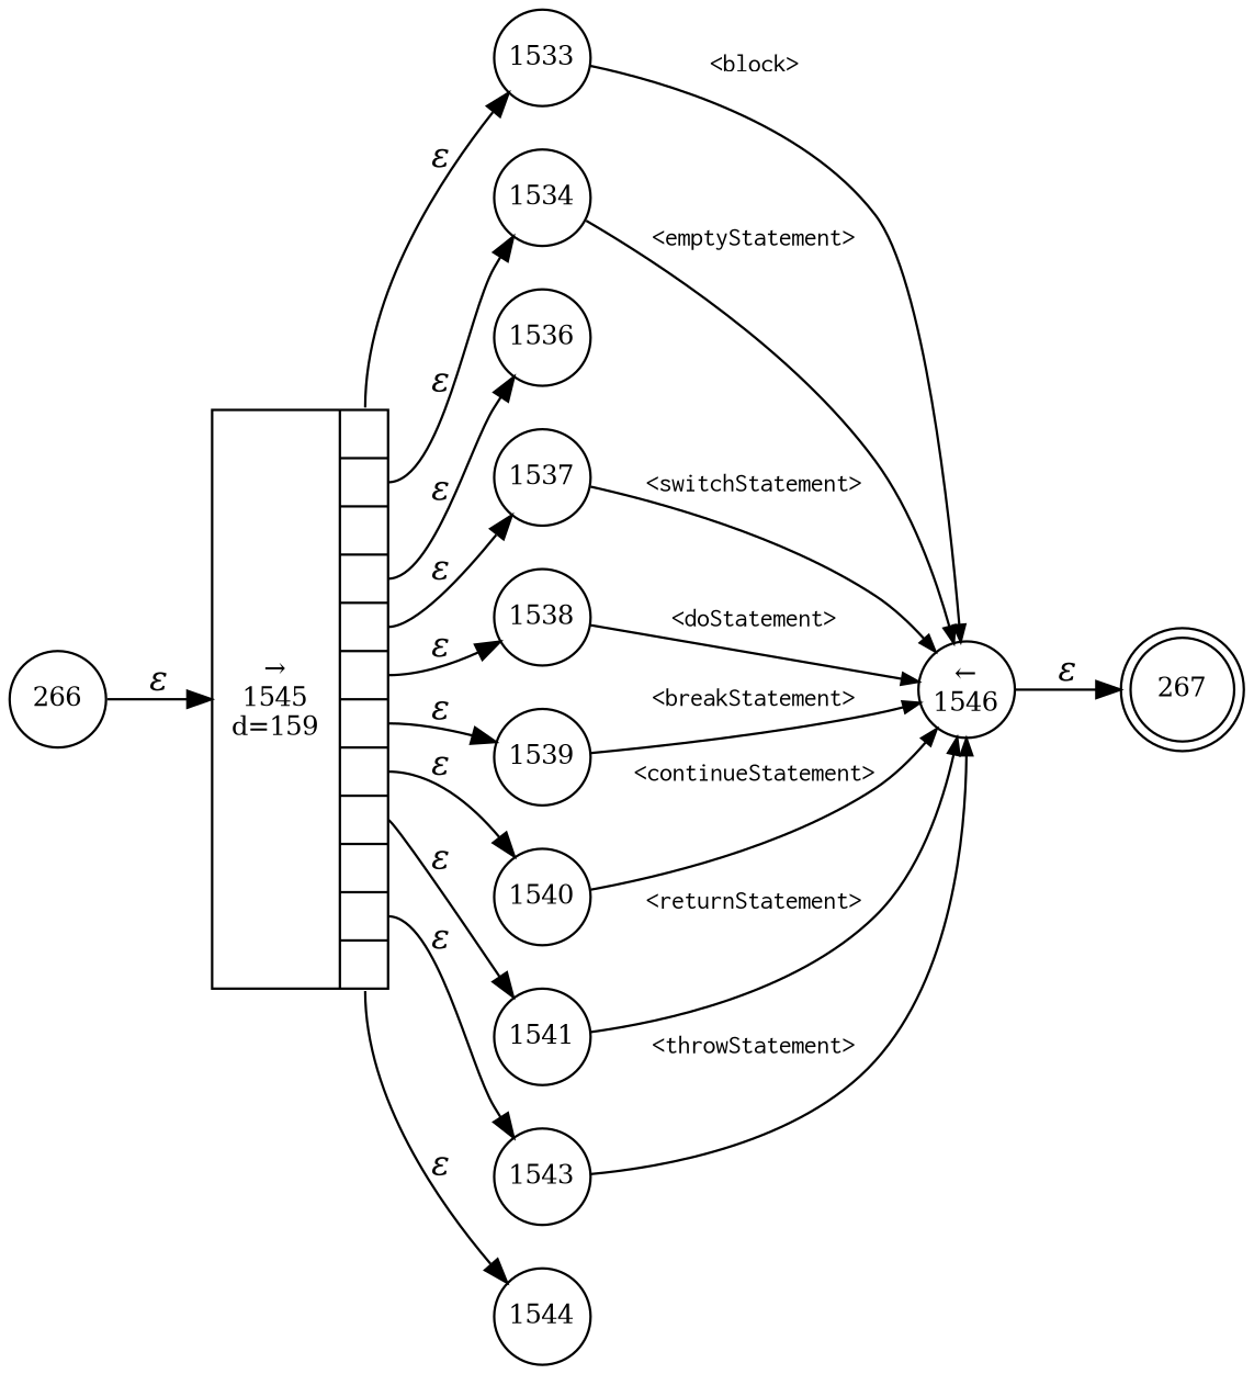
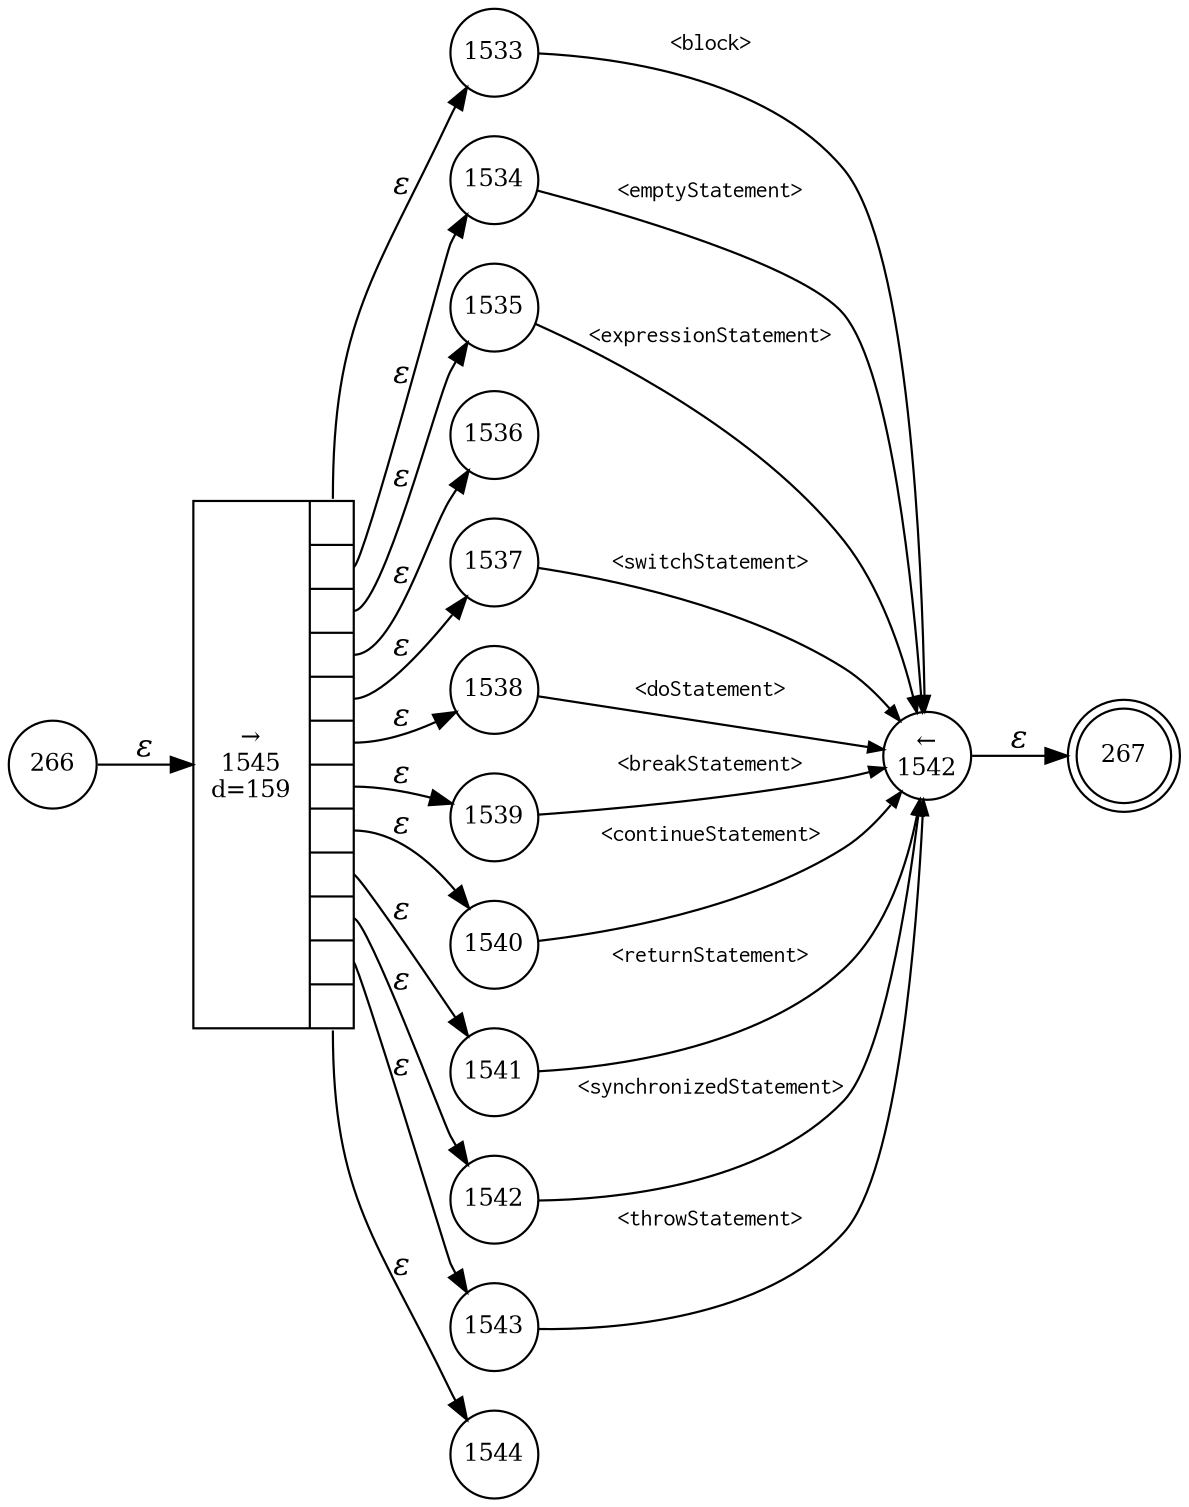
  digraph {
    rankdir=LR
    node [fixedsize=true fontsize=11 shape=circle peripheries=1]
    edge [fontname="Times-Italic"]
    n1 [label=267 shape=doublecircle width=.6 peripheries=""]
    n2 [label=1536 width=.55]
-   n3 [label="&larr;\n1546" width=.55]
+   n3 [label="&larr;\n1542" width=.55]
    n4 [label=1537 width=.55]
    n5 [label=1538 width=.55]
    n6 [label=1539 width=.55]
    n7 [label=1540 width=.55]
    n8 [label=1541 width=.55]
+   n9 [label=1542 width=.55]
    n10 [label=1543 width=.55]
    n11 [label=1544 width=.55]
    n12 [fixedsize=false label="{&rarr;\n1545\nd=159|{<p0>|<p1>|<p2>|<p3>|<p4>|<p5>|<p6>|<p7>|<p8>|<p9>|<p10>|<p11>}}" shape=record]
    n13 [label=1533 width=.55]
    n14 [label=1534 width=.55]
+   n15 [label=1535 width=.55]
    n16 [label=266 width=.55]
    n3 -> n1 [label="&epsilon;"]
    n4 -> n3 [arrowhead=normal arrowsize=.7 fontname=Courier fontsize=11 label="<switchStatement>"]
    n5 -> n3 [arrowhead=normal arrowsize=.7 fontname=Courier fontsize=11 label="<doStatement>"]
    n6 -> n3 [arrowhead=normal arrowsize=.7 fontname=Courier fontsize=11 label="<breakStatement>"]
    n7 -> n3 [arrowhead=normal arrowsize=.7 fontname=Courier fontsize=11 label="<continueStatement>"]
    n8 -> n3 [arrowhead=normal arrowsize=.7 fontname=Courier fontsize=11 label="<returnStatement>"]
+   n9 -> n3 [arrowhead=normal arrowsize=.7 fontname=Courier fontsize=11 label="<synchronizedStatement>"]
    n10 -> n3 [arrowhead=normal arrowsize=.7 fontname=Courier fontsize=11 label="<throwStatement>"]
    n12 -> n2 [label="&epsilon;" tailport=p3]
    n12 -> n4 [label="&epsilon;" tailport=p4]
    n12 -> n5 [label="&epsilon;" tailport=p5]
    n12 -> n6 [label="&epsilon;" tailport=p6]
    n12 -> n7 [label="&epsilon;" tailport=p7]
    n12 -> n8 [label="&epsilon;" tailport=p8]
+   n12 -> n9 [label="&epsilon;" tailport=p9]
    n12 -> n10 [label="&epsilon;" tailport=p10]
    n12 -> n11 [label="&epsilon;" tailport=p11]
    n12 -> n13 [label="&epsilon;" tailport=p0]
    n12 -> n14 [label="&epsilon;" tailport=p1]
+   n12 -> n15 [label="&epsilon;" tailport=p2]
    n13 -> n3 [arrowhead=normal arrowsize=.7 fontname=Courier fontsize=11 label="<block>"]
    n14 -> n3 [arrowhead=normal arrowsize=.7 fontname=Courier fontsize=11 label="<emptyStatement>"]
+   n15 -> n3 [arrowhead=normal arrowsize=.7 fontname=Courier fontsize=11 label="<expressionStatement>"]
    n16 -> n12 [label="&epsilon;"]
  }
